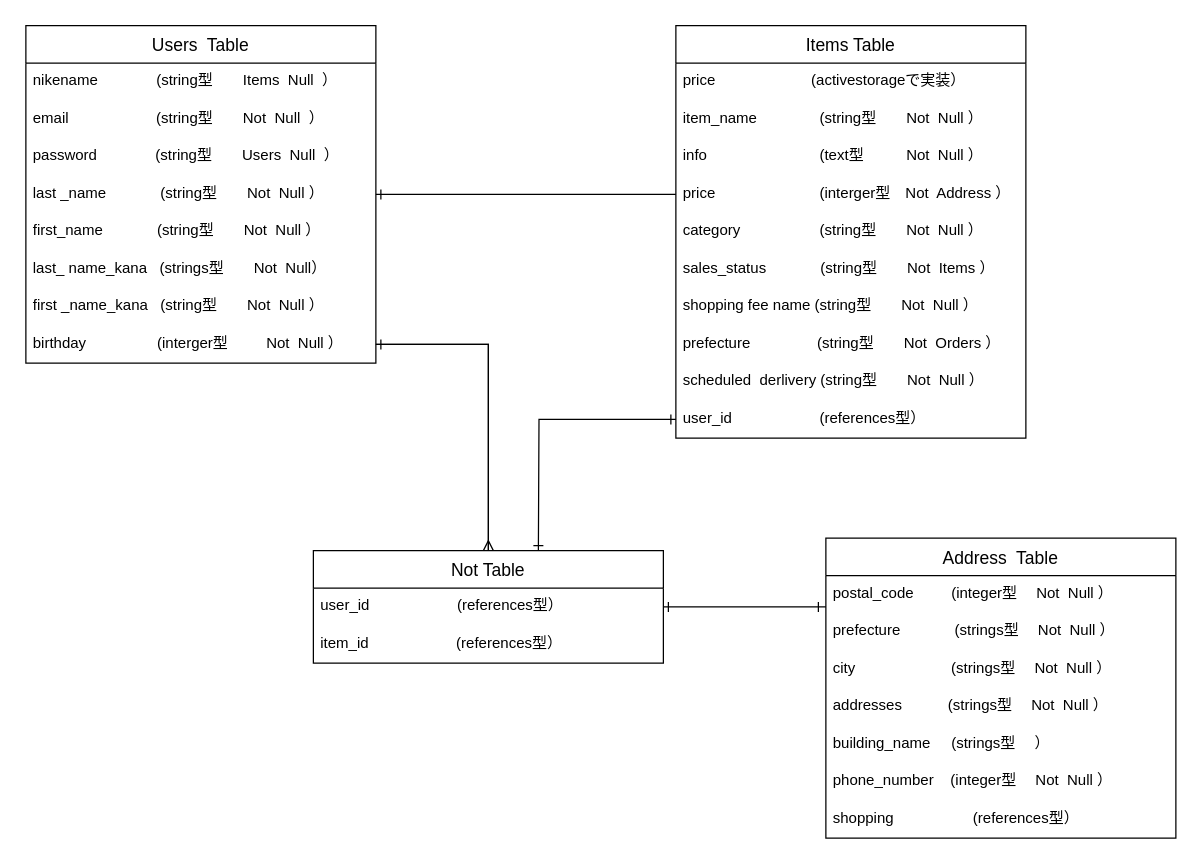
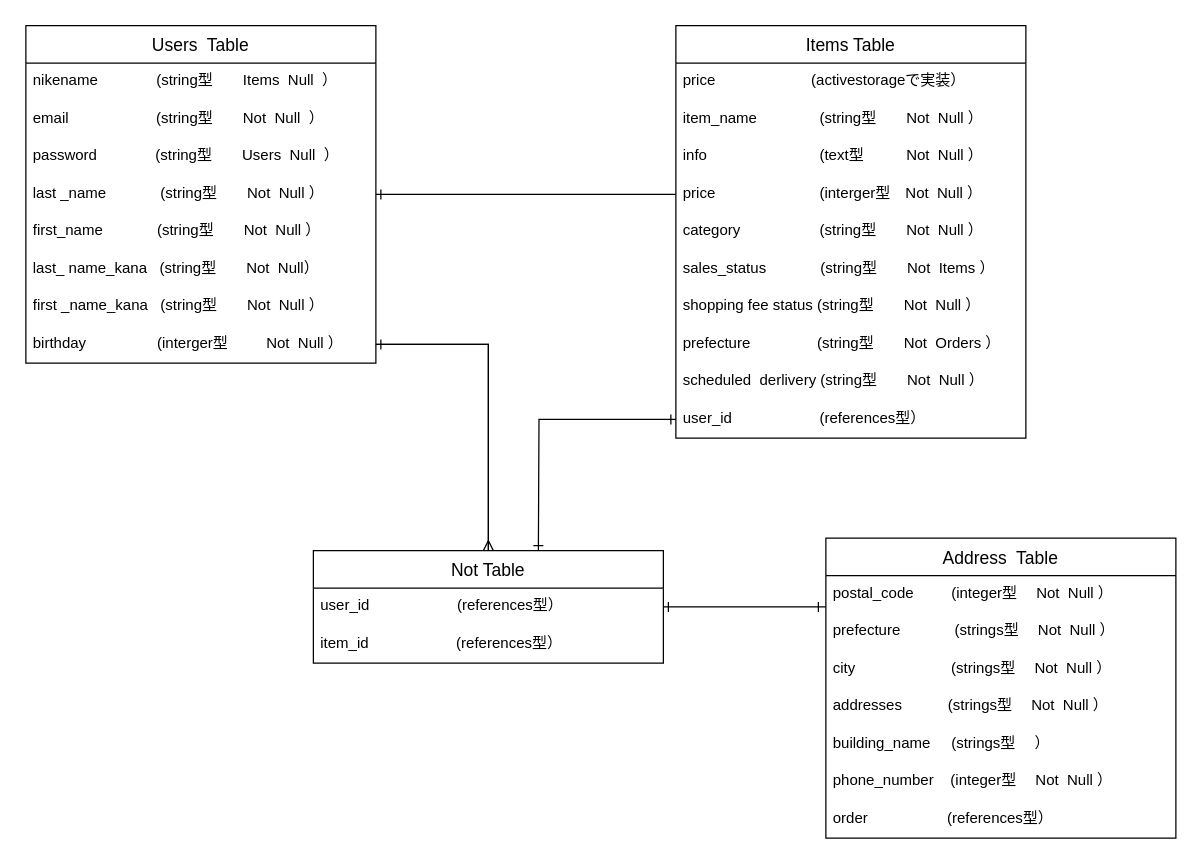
  <mxCell id="0" />
  <mxCell id="1" parent="0" />
  <mxCell id="2" value="Users  Table" style="swimlane;fontStyle=0;childLayout=stackLayout;horizontal=1;startSize=30;horizontalStack=0;resizeParent=1;resizeParentMax=0;resizeLast=0;collapsible=1;marginBottom=0;align=center;fontSize=14;" parent="1" vertex="1"><mxGeometry x="20" y="20" width="280" height="270" as="geometry"><mxRectangle x="30" y="150" width="110" height="30" as="alternateBounds" /></mxGeometry></mxCell>
  <mxCell id="3" value="nikename              (string型　　Items  Null  ）" style="text;strokeColor=none;fillColor=none;spacingLeft=4;spacingRight=4;overflow=hidden;rotatable=0;points=[[0,0.5],[1,0.5]];portConstraint=eastwest;fontSize=12;" parent="2" vertex="1"><mxGeometry y="30" width="280" height="30" as="geometry" /></mxCell>
  <mxCell id="4" value="email                     (string型　　Not  Null  ）" style="text;strokeColor=none;fillColor=none;spacingLeft=4;spacingRight=4;overflow=hidden;rotatable=0;points=[[0,0.5],[1,0.5]];portConstraint=eastwest;fontSize=12;" parent="2" vertex="1"><mxGeometry y="60" width="280" height="30" as="geometry" /></mxCell>
  <mxCell id="5" value="password              (string型　　Users  Null  ）" style="text;strokeColor=none;fillColor=none;spacingLeft=4;spacingRight=4;overflow=hidden;rotatable=0;points=[[0,0.5],[1,0.5]];portConstraint=eastwest;fontSize=12;" parent="2" vertex="1"><mxGeometry y="90" width="280" height="30" as="geometry" /></mxCell>
  <mxCell id="6" value="last _name             (string型　　Not  Null ）" style="text;strokeColor=none;fillColor=none;spacingLeft=4;spacingRight=4;overflow=hidden;rotatable=0;points=[[0,0.5],[1,0.5]];portConstraint=eastwest;fontSize=12;" parent="2" vertex="1"><mxGeometry y="120" width="280" height="30" as="geometry" /></mxCell>
  <mxCell id="7" value="first_name             (string型　　Not  Null ）" style="text;strokeColor=none;fillColor=none;spacingLeft=4;spacingRight=4;overflow=hidden;rotatable=0;points=[[0,0.5],[1,0.5]];portConstraint=eastwest;fontSize=12;" parent="2" vertex="1"><mxGeometry y="150" width="280" height="30" as="geometry" /></mxCell>
- <mxCell id="8" value="last_ name_kana   (strings型　　Not  Null）" style="text;strokeColor=none;fillColor=none;spacingLeft=4;spacingRight=4;overflow=hidden;rotatable=0;points=[[0,0.5],[1,0.5]];portConstraint=eastwest;fontSize=12;" parent="2" vertex="1"><mxGeometry y="180" width="280" height="30" as="geometry" /></mxCell>
+ <mxCell id="8" value="last_ name_kana   (string型　　Not  Null）" style="text;strokeColor=none;fillColor=none;spacingLeft=4;spacingRight=4;overflow=hidden;rotatable=0;points=[[0,0.5],[1,0.5]];portConstraint=eastwest;fontSize=12;" parent="2" vertex="1"><mxGeometry y="180" width="280" height="30" as="geometry" /></mxCell>
  <mxCell id="9" value="first _name_kana   (string型　　Not  Null ）" style="text;strokeColor=none;fillColor=none;spacingLeft=4;spacingRight=4;overflow=hidden;rotatable=0;points=[[0,0.5],[1,0.5]];portConstraint=eastwest;fontSize=12;" parent="2" vertex="1"><mxGeometry y="210" width="280" height="30" as="geometry" /></mxCell>
  <mxCell id="10" value="birthday                 (interger型　　  Not  Null ）" style="text;strokeColor=none;fillColor=none;spacingLeft=4;spacingRight=4;overflow=hidden;rotatable=0;points=[[0,0.5],[1,0.5]];portConstraint=eastwest;fontSize=12;" parent="2" vertex="1"><mxGeometry y="240" width="280" height="30" as="geometry" /></mxCell>
  <mxCell id="11" value="Items Table" style="swimlane;fontStyle=0;childLayout=stackLayout;horizontal=1;startSize=30;horizontalStack=0;resizeParent=1;resizeParentMax=0;resizeLast=0;collapsible=1;marginBottom=0;align=center;fontSize=14;" parent="1" vertex="1"><mxGeometry x="540" y="20" width="280" height="330" as="geometry"><mxRectangle x="30" y="150" width="110" height="30" as="alternateBounds" /></mxGeometry></mxCell>
  <mxCell id="12" value="price                       (activestorageで実装）" style="text;strokeColor=none;fillColor=none;spacingLeft=4;spacingRight=4;overflow=hidden;rotatable=0;points=[[0,0.5],[1,0.5]];portConstraint=eastwest;fontSize=12;" parent="11" vertex="1"><mxGeometry y="30" width="280" height="30" as="geometry" /></mxCell>
  <mxCell id="13" value="item_name               (string型　　Not  Null ）" style="text;strokeColor=none;fillColor=none;spacingLeft=4;spacingRight=4;overflow=hidden;rotatable=0;points=[[0,0.5],[1,0.5]];portConstraint=eastwest;fontSize=12;" parent="11" vertex="1"><mxGeometry y="60" width="280" height="30" as="geometry" /></mxCell>
  <mxCell id="14" value="info                           (text型　　   Not  Null ）" style="text;strokeColor=none;fillColor=none;spacingLeft=4;spacingRight=4;overflow=hidden;rotatable=0;points=[[0,0.5],[1,0.5]];portConstraint=eastwest;fontSize=12;" parent="11" vertex="1"><mxGeometry y="90" width="280" height="30" as="geometry" /></mxCell>
- <mxCell id="15" value="price                         (interger型　Not  Address ）" style="text;strokeColor=none;fillColor=none;spacingLeft=4;spacingRight=4;overflow=hidden;rotatable=0;points=[[0,0.5],[1,0.5]];portConstraint=eastwest;fontSize=12;" parent="11" vertex="1"><mxGeometry y="120" width="280" height="30" as="geometry" /></mxCell>
+ <mxCell id="15" value="price                         (interger型　Not  Null ）" style="text;strokeColor=none;fillColor=none;spacingLeft=4;spacingRight=4;overflow=hidden;rotatable=0;points=[[0,0.5],[1,0.5]];portConstraint=eastwest;fontSize=12;" parent="11" vertex="1"><mxGeometry y="120" width="280" height="30" as="geometry" /></mxCell>
  <mxCell id="16" value="category                   (string型　　Not  Null ）" style="text;strokeColor=none;fillColor=none;spacingLeft=4;spacingRight=4;overflow=hidden;rotatable=0;points=[[0,0.5],[1,0.5]];portConstraint=eastwest;fontSize=12;" parent="11" vertex="1"><mxGeometry y="150" width="280" height="30" as="geometry" /></mxCell>
  <mxCell id="17" value="sales_status             (string型　　Not  Items ）" style="text;strokeColor=none;fillColor=none;spacingLeft=4;spacingRight=4;overflow=hidden;rotatable=0;points=[[0,0.5],[1,0.5]];portConstraint=eastwest;fontSize=12;" parent="11" vertex="1"><mxGeometry y="180" width="280" height="30" as="geometry" /></mxCell>
- <mxCell id="18" value="shopping fee name (string型　　Not  Null ）" style="text;strokeColor=none;fillColor=none;spacingLeft=4;spacingRight=4;overflow=hidden;rotatable=0;points=[[0,0.5],[1,0.5]];portConstraint=eastwest;fontSize=12;" parent="11" vertex="1"><mxGeometry y="210" width="280" height="30" as="geometry" /></mxCell>
+ <mxCell id="18" value="shopping fee status (string型　　Not  Null ）" style="text;strokeColor=none;fillColor=none;spacingLeft=4;spacingRight=4;overflow=hidden;rotatable=0;points=[[0,0.5],[1,0.5]];portConstraint=eastwest;fontSize=12;" parent="11" vertex="1"><mxGeometry y="210" width="280" height="30" as="geometry" /></mxCell>
  <mxCell id="19" value="prefecture                (string型　　Not  Orders ）" style="text;strokeColor=none;fillColor=none;spacingLeft=4;spacingRight=4;overflow=hidden;rotatable=0;points=[[0,0.5],[1,0.5]];portConstraint=eastwest;fontSize=12;" parent="11" vertex="1"><mxGeometry y="240" width="280" height="30" as="geometry" /></mxCell>
  <mxCell id="20" value="scheduled  derlivery (string型　　Not  Null ）" style="text;strokeColor=none;fillColor=none;spacingLeft=4;spacingRight=4;overflow=hidden;rotatable=0;points=[[0,0.5],[1,0.5]];portConstraint=eastwest;fontSize=12;" parent="11" vertex="1"><mxGeometry y="270" width="280" height="30" as="geometry" /></mxCell>
  <mxCell id="21" value="user_id                     (references型）" style="text;strokeColor=none;fillColor=none;spacingLeft=4;spacingRight=4;overflow=hidden;rotatable=0;points=[[0,0.5],[1,0.5]];portConstraint=eastwest;fontSize=12;" parent="11" vertex="1"><mxGeometry y="300" width="280" height="30" as="geometry" /></mxCell>
  <mxCell id="22" style="edgeStyle=orthogonalEdgeStyle;rounded=0;orthogonalLoop=1;jettySize=auto;html=1;entryX=1;entryY=0.5;entryDx=0;entryDy=0;endArrow=ERone;endFill=0;" parent="1" source="23" target="10" edge="1"><mxGeometry relative="1" as="geometry" /></mxCell>
  <mxCell id="23" value="Not Table" style="swimlane;fontStyle=0;childLayout=stackLayout;horizontal=1;startSize=30;horizontalStack=0;resizeParent=1;resizeParentMax=0;resizeLast=0;collapsible=1;marginBottom=0;align=center;fontSize=14;" parent="1" vertex="1"><mxGeometry x="250" y="440" width="280" height="90" as="geometry"><mxRectangle x="30" y="150" width="110" height="30" as="alternateBounds" /></mxGeometry></mxCell>
  <mxCell id="24" value="user_id                     (references型）" style="text;strokeColor=none;fillColor=none;spacingLeft=4;spacingRight=4;overflow=hidden;rotatable=0;points=[[0,0.5],[1,0.5]];portConstraint=eastwest;fontSize=12;" parent="23" vertex="1"><mxGeometry y="30" width="280" height="30" as="geometry" /></mxCell>
  <mxCell id="25" value="item_id                     (references型）" style="text;strokeColor=none;fillColor=none;spacingLeft=4;spacingRight=4;overflow=hidden;rotatable=0;points=[[0,0.5],[1,0.5]];portConstraint=eastwest;fontSize=12;" parent="23" vertex="1"><mxGeometry y="60" width="280" height="30" as="geometry" /></mxCell>
  <mxCell id="26" style="edgeStyle=orthogonalEdgeStyle;rounded=0;orthogonalLoop=1;jettySize=auto;html=1;endArrow=ERone;endFill=0;startArrow=ERone;startFill=0;" parent="1" source="21" edge="1"><mxGeometry relative="1" as="geometry"><mxPoint x="430" y="440" as="targetPoint" /></mxGeometry></mxCell>
  <mxCell id="27" value="Address  Table" style="swimlane;fontStyle=0;childLayout=stackLayout;horizontal=1;startSize=30;horizontalStack=0;resizeParent=1;resizeParentMax=0;resizeLast=0;collapsible=1;marginBottom=0;align=center;fontSize=14;" parent="1" vertex="1"><mxGeometry x="660" y="430" width="280" height="240" as="geometry"><mxRectangle x="30" y="150" width="110" height="30" as="alternateBounds" /></mxGeometry></mxCell>
  <mxCell id="28" value="postal_code         (integer型　 Not  Null ）" style="text;strokeColor=none;fillColor=none;spacingLeft=4;spacingRight=4;overflow=hidden;rotatable=0;points=[[0,0.5],[1,0.5]];portConstraint=eastwest;fontSize=12;" parent="27" vertex="1"><mxGeometry y="30" width="280" height="30" as="geometry" /></mxCell>
  <mxCell id="29" value="prefecture             (strings型　 Not  Null ）" style="text;strokeColor=none;fillColor=none;spacingLeft=4;spacingRight=4;overflow=hidden;rotatable=0;points=[[0,0.5],[1,0.5]];portConstraint=eastwest;fontSize=12;" parent="27" vertex="1"><mxGeometry y="60" width="280" height="30" as="geometry" /></mxCell>
  <mxCell id="30" value="city                       (strings型　 Not  Null ）" style="text;strokeColor=none;fillColor=none;spacingLeft=4;spacingRight=4;overflow=hidden;rotatable=0;points=[[0,0.5],[1,0.5]];portConstraint=eastwest;fontSize=12;" parent="27" vertex="1"><mxGeometry y="90" width="280" height="30" as="geometry" /></mxCell>
  <mxCell id="31" value="addresses           (strings型　 Not  Null ）" style="text;strokeColor=none;fillColor=none;spacingLeft=4;spacingRight=4;overflow=hidden;rotatable=0;points=[[0,0.5],[1,0.5]];portConstraint=eastwest;fontSize=12;" parent="27" vertex="1"><mxGeometry y="120" width="280" height="30" as="geometry" /></mxCell>
  <mxCell id="32" value="building_name     (strings型　 ）" style="text;strokeColor=none;fillColor=none;spacingLeft=4;spacingRight=4;overflow=hidden;rotatable=0;points=[[0,0.5],[1,0.5]];portConstraint=eastwest;fontSize=12;" parent="27" vertex="1"><mxGeometry y="150" width="280" height="30" as="geometry" /></mxCell>
  <mxCell id="33" value="phone_number    (integer型　 Not  Null ）" style="text;strokeColor=none;fillColor=none;spacingLeft=4;spacingRight=4;overflow=hidden;rotatable=0;points=[[0,0.5],[1,0.5]];portConstraint=eastwest;fontSize=12;" parent="27" vertex="1"><mxGeometry y="180" width="280" height="30" as="geometry" /></mxCell>
- <mxCell id="34" value="shopping                   (references型）" style="text;strokeColor=none;fillColor=none;spacingLeft=4;spacingRight=4;overflow=hidden;rotatable=0;points=[[0,0.5],[1,0.5]];portConstraint=eastwest;fontSize=12;" vertex="1" parent="27"><mxGeometry y="210" width="280" height="30" as="geometry" /></mxCell>
+ <mxCell id="34" value="order                   (references型）" style="text;strokeColor=none;fillColor=none;spacingLeft=4;spacingRight=4;overflow=hidden;rotatable=0;points=[[0,0.5],[1,0.5]];portConstraint=eastwest;fontSize=12;" vertex="1" parent="27"><mxGeometry y="210" width="280" height="30" as="geometry" /></mxCell>
  <mxCell id="35" style="edgeStyle=orthogonalEdgeStyle;rounded=0;orthogonalLoop=1;jettySize=auto;html=1;exitX=0;exitY=0.5;exitDx=0;exitDy=0;endArrow=ERone;endFill=0;" parent="1" source="15" edge="1"><mxGeometry relative="1" as="geometry"><mxPoint x="300" y="155" as="targetPoint" /></mxGeometry></mxCell>
  <mxCell id="36" style="edgeStyle=orthogonalEdgeStyle;rounded=0;orthogonalLoop=1;jettySize=auto;html=1;endArrow=ERone;endFill=0;startArrow=ERone;startFill=0;" parent="1" source="24" edge="1"><mxGeometry relative="1" as="geometry"><mxPoint x="650" y="485" as="targetPoint" /><Array as="points"><mxPoint x="660" y="485" /><mxPoint x="660" y="485" /></Array></mxGeometry></mxCell>
  <mxCell id="37" style="edgeStyle=orthogonalEdgeStyle;rounded=0;orthogonalLoop=1;jettySize=auto;html=1;exitX=1;exitY=0.5;exitDx=0;exitDy=0;endArrow=ERone;endFill=0;" parent="1" source="10" edge="1"><mxGeometry relative="1" as="geometry"><mxPoint x="300" y="275" as="targetPoint" /></mxGeometry></mxCell>
  <mxCell id="38" style="edgeStyle=orthogonalEdgeStyle;rounded=0;orthogonalLoop=1;jettySize=auto;html=1;exitX=1;exitY=0.5;exitDx=0;exitDy=0;entryX=0.5;entryY=0;entryDx=0;entryDy=0;endArrow=ERmany;endFill=0;" parent="1" source="10" target="23" edge="1"><mxGeometry relative="1" as="geometry" /></mxCell>
